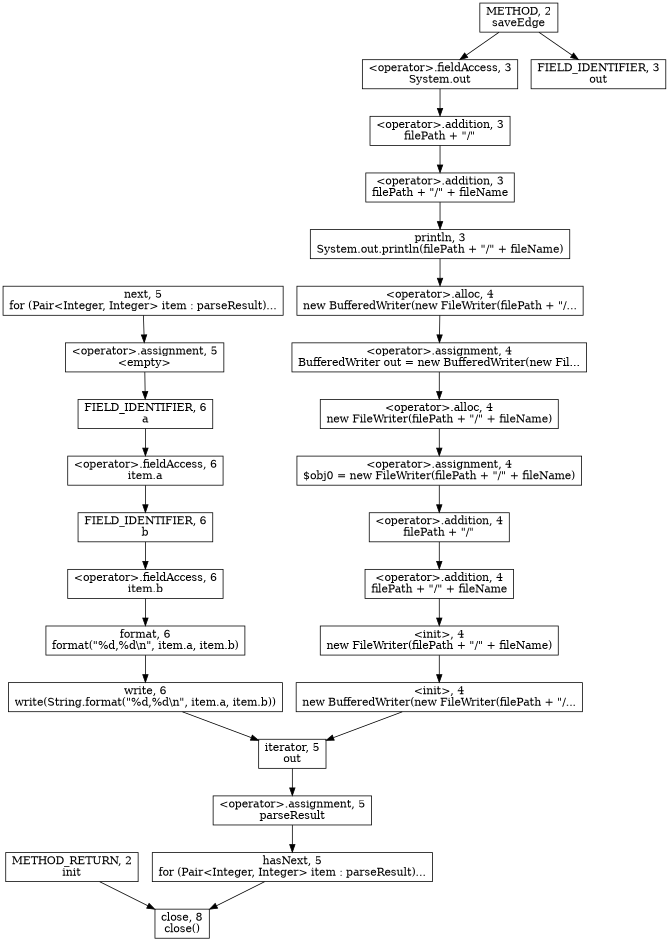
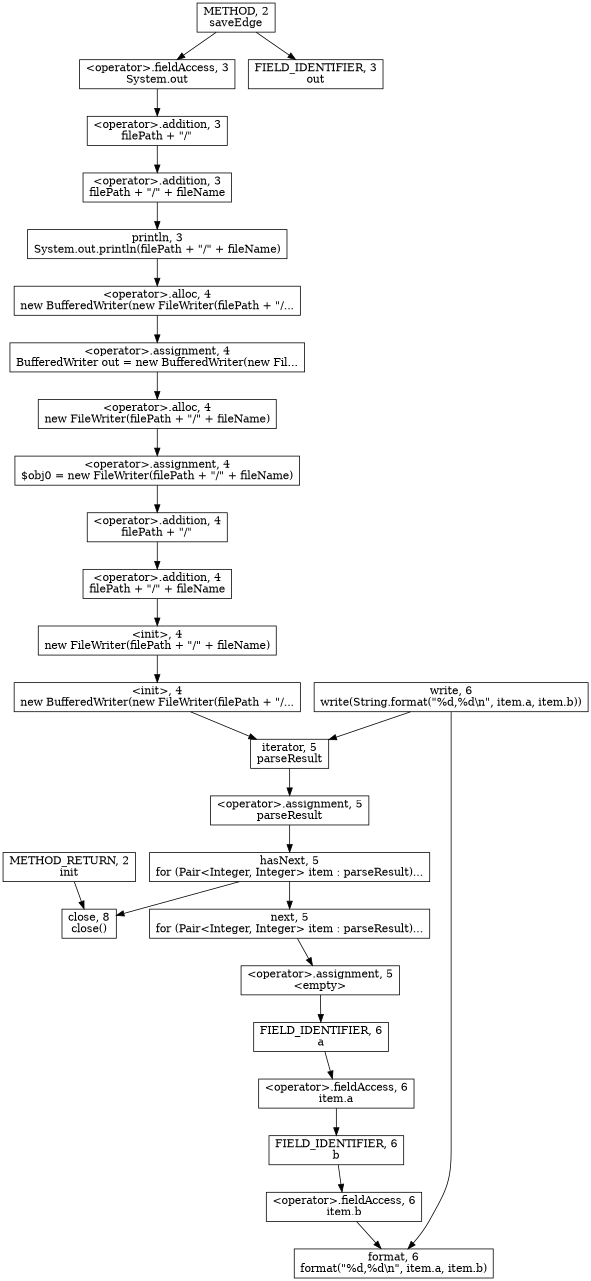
  digraph {
    node [shape=rect]
    n1 [label=<println, 3<BR/>System.out.println(filePath + &quot;/&quot; + fileName)>]
    n2 [label=<&lt;operator&gt;.alloc, 4<BR/>new BufferedWriter(new FileWriter(filePath + &quot;/...>]
    n3 [label=<&lt;operator&gt;.assignment, 4<BR/>BufferedWriter out = new BufferedWriter(new Fil...>]
    n4 [label=<&lt;operator&gt;.alloc, 4<BR/>new FileWriter(filePath + &quot;/&quot; + fileName)>]
    n5 [label=<&lt;operator&gt;.assignment, 4<BR/>$obj0 = new FileWriter(filePath + &quot;/&quot; + fileName)>]
    n6 [label=<&lt;init&gt;, 4<BR/>new BufferedWriter(new FileWriter(filePath + &quot;/...>]
-   n7 [label=<iterator, 5<BR/>out>]
+   n7 [label=<iterator, 5<BR/>parseResult>]
    n8 [label=<&lt;operator&gt;.assignment, 5<BR/>parseResult>]
    n9 [label=<hasNext, 5<BR/>for (Pair&lt;Integer, Integer&gt; item : parseResult)...>]
    n10 [label=<close, 8<BR/>close()>]
    n11 [label=<next, 5<BR/>for (Pair&lt;Integer, Integer&gt; item : parseResult)...>]
    n12 [label=<METHOD_RETURN, 2<BR/>init>]
    n13 [label=<&lt;operator&gt;.fieldAccess, 3<BR/>System.out>]
    n14 [label=<&lt;operator&gt;.addition, 3<BR/>filePath + &quot;/&quot;>]
    n15 [label=<&lt;operator&gt;.addition, 3<BR/>filePath + &quot;/&quot; + fileName>]
    n16 [label=<&lt;operator&gt;.assignment, 5<BR/>&lt;empty&gt;>]
    n17 [label=<FIELD_IDENTIFIER, 3<BR/>out>]
    n18 [label=<&lt;operator&gt;.addition, 4<BR/>filePath + &quot;/&quot;>]
    n19 [label=<&lt;operator&gt;.addition, 4<BR/>filePath + &quot;/&quot; + fileName>]
    n20 [label=<&lt;init&gt;, 4<BR/>new FileWriter(filePath + &quot;/&quot; + fileName)>]
    n21 [label=<FIELD_IDENTIFIER, 6<BR/>a>]
    n22 [label=<&lt;operator&gt;.fieldAccess, 6<BR/>item.a>]
    n23 [label=<write, 6<BR/>write(String.format(&quot;%d,%d\n&quot;, item.a, item.b))>]
    n24 [label=<format, 6<BR/>format(&quot;%d,%d\n&quot;, item.a, item.b)>]
    n25 [label=<FIELD_IDENTIFIER, 6<BR/>b>]
    n26 [label=<&lt;operator&gt;.fieldAccess, 6<BR/>item.b>]
    n27 [label=<METHOD, 2<BR/>saveEdge>]
    n1 -> n2
    n2 -> n3
    n3 -> n4
    n4 -> n5
    n5 -> n18
    n6 -> n7
    n7 -> n8
    n8 -> n9
    n9 -> n10
+   n9 -> n11
    n11 -> n16
    n12 -> n10
    n13 -> n14
    n14 -> n15
    n15 -> n1
    n16 -> n21
    n18 -> n19
    n19 -> n20
    n20 -> n6
    n21 -> n22
    n22 -> n25
    n23 -> n7
-   n24 -> n23
+   n23 -> n24
    n25 -> n26
    n26 -> n24
    n27 -> n13
    n27 -> n17
  }
